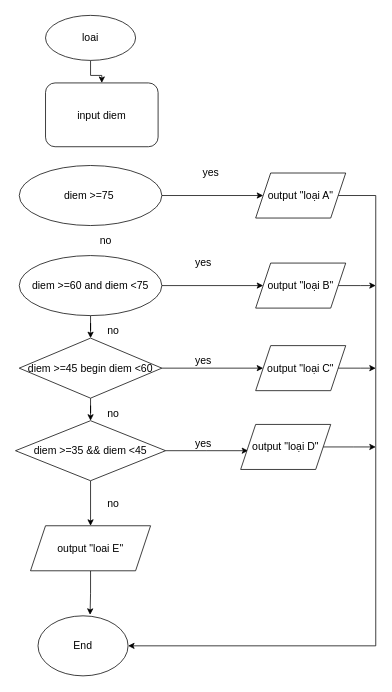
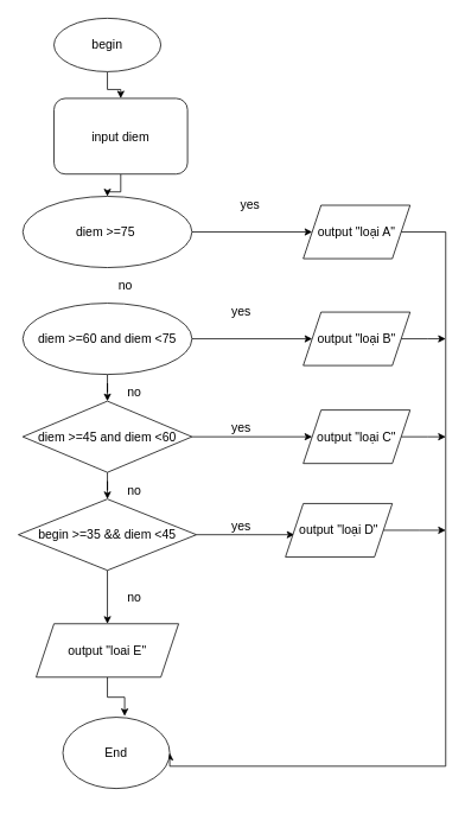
  <mxCell id="0" />
  <mxCell id="1" parent="0" />
  <mxCell id="2" value="" style="edgeStyle=orthogonalEdgeStyle;rounded=0;orthogonalLoop=1;jettySize=auto;html=1;fontSize=14;" edge="1" parent="1" source="3" target="5"><mxGeometry relative="1" as="geometry" /></mxCell>
- <mxCell id="3" value="&lt;font style=&quot;font-size: 14px;&quot;&gt;loai&lt;/font&gt;" style="ellipse;whiteSpace=wrap;html=1;" vertex="1" parent="1"><mxGeometry x="60" y="20" width="120" height="60" as="geometry" /></mxCell>
+ <mxCell id="3" value="&lt;font style=&quot;font-size: 14px;&quot;&gt;begin&lt;/font&gt;" style="ellipse;whiteSpace=wrap;html=1;" vertex="1" parent="1"><mxGeometry x="60" y="20" width="120" height="60" as="geometry" /></mxCell>
+ <mxCell id="4" value="" style="edgeStyle=orthogonalEdgeStyle;rounded=0;orthogonalLoop=1;jettySize=auto;html=1;fontSize=14;" edge="1" parent="1" source="5" target="7"><mxGeometry relative="1" as="geometry" /></mxCell>
  <mxCell id="5" value="input diem" style="rounded=1;whiteSpace=wrap;html=1;fontSize=14;" vertex="1" parent="1"><mxGeometry x="60" y="110" width="150" height="85" as="geometry" /></mxCell>
  <mxCell id="6" style="edgeStyle=orthogonalEdgeStyle;rounded=0;orthogonalLoop=1;jettySize=auto;html=1;entryX=0;entryY=0.5;entryDx=0;entryDy=0;fontSize=14;" edge="1" parent="1" source="7" target="20"><mxGeometry relative="1" as="geometry" /></mxCell>
  <mxCell id="7" value="diem &amp;gt;=75&amp;nbsp;" style="ellipse;whiteSpace=wrap;html=1;fontSize=14;" vertex="1" parent="1"><mxGeometry x="25" y="220" width="190" height="80" as="geometry" /></mxCell>
  <mxCell id="8" value="" style="edgeStyle=orthogonalEdgeStyle;rounded=0;orthogonalLoop=1;jettySize=auto;html=1;fontSize=14;" edge="1" parent="1" source="10" target="13"><mxGeometry relative="1" as="geometry" /></mxCell>
  <mxCell id="9" style="edgeStyle=orthogonalEdgeStyle;rounded=0;orthogonalLoop=1;jettySize=auto;html=1;entryX=0;entryY=0.5;entryDx=0;entryDy=0;fontSize=14;" edge="1" parent="1" source="10" target="23"><mxGeometry relative="1" as="geometry" /></mxCell>
  <mxCell id="10" value="diem &amp;gt;=60 and diem &amp;lt;75" style="ellipse;whiteSpace=wrap;html=1;fontSize=14;" vertex="1" parent="1"><mxGeometry x="25" y="340" width="190" height="80" as="geometry" /></mxCell>
  <mxCell id="11" value="" style="edgeStyle=orthogonalEdgeStyle;rounded=0;orthogonalLoop=1;jettySize=auto;html=1;fontSize=14;" edge="1" parent="1" source="13" target="16"><mxGeometry relative="1" as="geometry" /></mxCell>
  <mxCell id="12" style="edgeStyle=orthogonalEdgeStyle;rounded=0;orthogonalLoop=1;jettySize=auto;html=1;entryX=0;entryY=0.5;entryDx=0;entryDy=0;fontSize=14;" edge="1" parent="1" source="13" target="25"><mxGeometry relative="1" as="geometry" /></mxCell>
- <mxCell id="13" value="diem &amp;gt;=45 begin diem &amp;lt;60" style="rhombus;whiteSpace=wrap;html=1;fontSize=14;" vertex="1" parent="1"><mxGeometry x="25" y="450" width="190" height="80" as="geometry" /></mxCell>
+ <mxCell id="13" value="diem &amp;gt;=45 and diem &amp;lt;60" style="rhombus;whiteSpace=wrap;html=1;fontSize=14;" vertex="1" parent="1"><mxGeometry x="25" y="450" width="190" height="80" as="geometry" /></mxCell>
  <mxCell id="14" style="edgeStyle=orthogonalEdgeStyle;rounded=0;orthogonalLoop=1;jettySize=auto;html=1;entryX=0.5;entryY=0;entryDx=0;entryDy=0;fontSize=14;" edge="1" parent="1" source="16" target="18"><mxGeometry relative="1" as="geometry" /></mxCell>
  <mxCell id="15" style="edgeStyle=orthogonalEdgeStyle;rounded=0;orthogonalLoop=1;jettySize=auto;html=1;fontSize=14;" edge="1" parent="1" source="16"><mxGeometry relative="1" as="geometry"><mxPoint x="330" y="600" as="targetPoint" /></mxGeometry></mxCell>
- <mxCell id="16" value="diem &amp;gt;=35 &amp;amp;&amp;amp; diem &amp;lt;45" style="rhombus;whiteSpace=wrap;html=1;fontSize=14;" vertex="1" parent="1"><mxGeometry x="20" y="560" width="200" height="80" as="geometry" /></mxCell>
+ <mxCell id="16" value="begin &amp;gt;=35 &amp;amp;&amp;amp; diem &amp;lt;45" style="rhombus;whiteSpace=wrap;html=1;fontSize=14;" vertex="1" parent="1"><mxGeometry x="20" y="560" width="200" height="80" as="geometry" /></mxCell>
  <mxCell id="17" style="edgeStyle=orthogonalEdgeStyle;rounded=0;orthogonalLoop=1;jettySize=auto;html=1;entryX=0.578;entryY=-0.017;entryDx=0;entryDy=0;entryPerimeter=0;fontSize=14;" edge="1" parent="1" source="18" target="21"><mxGeometry relative="1" as="geometry" /></mxCell>
  <mxCell id="18" value="output &quot;loai E&quot;" style="shape=parallelogram;perimeter=parallelogramPerimeter;whiteSpace=wrap;html=1;fixedSize=1;fontSize=14;" vertex="1" parent="1"><mxGeometry x="40" y="700" width="160" height="60" as="geometry" /></mxCell>
  <mxCell id="19" style="edgeStyle=orthogonalEdgeStyle;rounded=0;orthogonalLoop=1;jettySize=auto;html=1;entryX=1;entryY=0.5;entryDx=0;entryDy=0;fontSize=14;" edge="1" parent="1" source="20" target="21"><mxGeometry relative="1" as="geometry"><Array as="points"><mxPoint x="500" y="260" /><mxPoint x="500" y="860" /></Array></mxGeometry></mxCell>
  <mxCell id="20" value="output &quot;loại A&quot;" style="shape=parallelogram;perimeter=parallelogramPerimeter;whiteSpace=wrap;html=1;fixedSize=1;fontSize=14;" vertex="1" parent="1"><mxGeometry x="340" y="230" width="120" height="60" as="geometry" /></mxCell>
- <mxCell id="21" value="End" style="ellipse;whiteSpace=wrap;html=1;fontSize=14;" vertex="1" parent="1"><mxGeometry x="50" y="820" width="120" height="80" as="geometry" /></mxCell>
+ <mxCell id="21" value="End" style="ellipse;whiteSpace=wrap;html=1;fontSize=14;" vertex="1" parent="1"><mxGeometry x="70" y="805" width="120" height="80" as="geometry" /></mxCell>
  <mxCell id="22" style="edgeStyle=orthogonalEdgeStyle;rounded=0;orthogonalLoop=1;jettySize=auto;html=1;fontSize=14;" edge="1" parent="1" source="23"><mxGeometry relative="1" as="geometry"><mxPoint x="500" y="380" as="targetPoint" /></mxGeometry></mxCell>
  <mxCell id="23" value="output &quot;loại B&quot;" style="shape=parallelogram;perimeter=parallelogramPerimeter;whiteSpace=wrap;html=1;fixedSize=1;fontSize=14;" vertex="1" parent="1"><mxGeometry x="340" y="350" width="120" height="60" as="geometry" /></mxCell>
  <mxCell id="24" style="edgeStyle=orthogonalEdgeStyle;rounded=0;orthogonalLoop=1;jettySize=auto;html=1;fontSize=14;" edge="1" parent="1" source="25"><mxGeometry relative="1" as="geometry"><mxPoint x="500" y="490" as="targetPoint" /></mxGeometry></mxCell>
  <mxCell id="25" value="output &quot;loại C&quot;" style="shape=parallelogram;perimeter=parallelogramPerimeter;whiteSpace=wrap;html=1;fixedSize=1;fontSize=14;" vertex="1" parent="1"><mxGeometry x="340" y="460" width="120" height="60" as="geometry" /></mxCell>
  <mxCell id="26" style="edgeStyle=orthogonalEdgeStyle;rounded=0;orthogonalLoop=1;jettySize=auto;html=1;fontSize=14;" edge="1" parent="1" source="27"><mxGeometry relative="1" as="geometry"><mxPoint x="500" y="595" as="targetPoint" /></mxGeometry></mxCell>
  <mxCell id="27" value="output &quot;loại D&quot;" style="shape=parallelogram;perimeter=parallelogramPerimeter;whiteSpace=wrap;html=1;fixedSize=1;fontSize=14;" vertex="1" parent="1"><mxGeometry x="320" y="565" width="120" height="60" as="geometry" /></mxCell>
  <mxCell id="28" value="yes" style="text;html=1;align=center;verticalAlign=middle;resizable=0;points=[];autosize=1;strokeColor=none;fillColor=none;fontSize=14;" vertex="1" parent="1"><mxGeometry x="255" y="215" width="50" height="30" as="geometry" /></mxCell>
  <mxCell id="29" value="no" style="text;html=1;align=center;verticalAlign=middle;resizable=0;points=[];autosize=1;strokeColor=none;fillColor=none;fontSize=14;" vertex="1" parent="1"><mxGeometry x="120" y="305" width="40" height="30" as="geometry" /></mxCell>
  <mxCell id="30" value="yes" style="text;html=1;align=center;verticalAlign=middle;resizable=0;points=[];autosize=1;strokeColor=none;fillColor=none;fontSize=14;" vertex="1" parent="1"><mxGeometry x="245" y="335" width="50" height="30" as="geometry" /></mxCell>
  <mxCell id="31" value="no" style="text;html=1;align=center;verticalAlign=middle;resizable=0;points=[];autosize=1;strokeColor=none;fillColor=none;fontSize=14;" vertex="1" parent="1"><mxGeometry x="130" y="425" width="40" height="30" as="geometry" /></mxCell>
  <mxCell id="32" value="yes" style="text;html=1;align=center;verticalAlign=middle;resizable=0;points=[];autosize=1;strokeColor=none;fillColor=none;fontSize=14;" vertex="1" parent="1"><mxGeometry x="245" y="465" width="50" height="30" as="geometry" /></mxCell>
  <mxCell id="33" value="no" style="text;html=1;align=center;verticalAlign=middle;resizable=0;points=[];autosize=1;strokeColor=none;fillColor=none;fontSize=14;" vertex="1" parent="1"><mxGeometry x="130" y="535" width="40" height="30" as="geometry" /></mxCell>
  <mxCell id="34" value="yes" style="text;html=1;align=center;verticalAlign=middle;resizable=0;points=[];autosize=1;strokeColor=none;fillColor=none;fontSize=14;" vertex="1" parent="1"><mxGeometry x="245" y="575" width="50" height="30" as="geometry" /></mxCell>
  <mxCell id="35" value="no" style="text;html=1;align=center;verticalAlign=middle;resizable=0;points=[];autosize=1;strokeColor=none;fillColor=none;fontSize=14;" vertex="1" parent="1"><mxGeometry x="130" y="655" width="40" height="30" as="geometry" /></mxCell>
